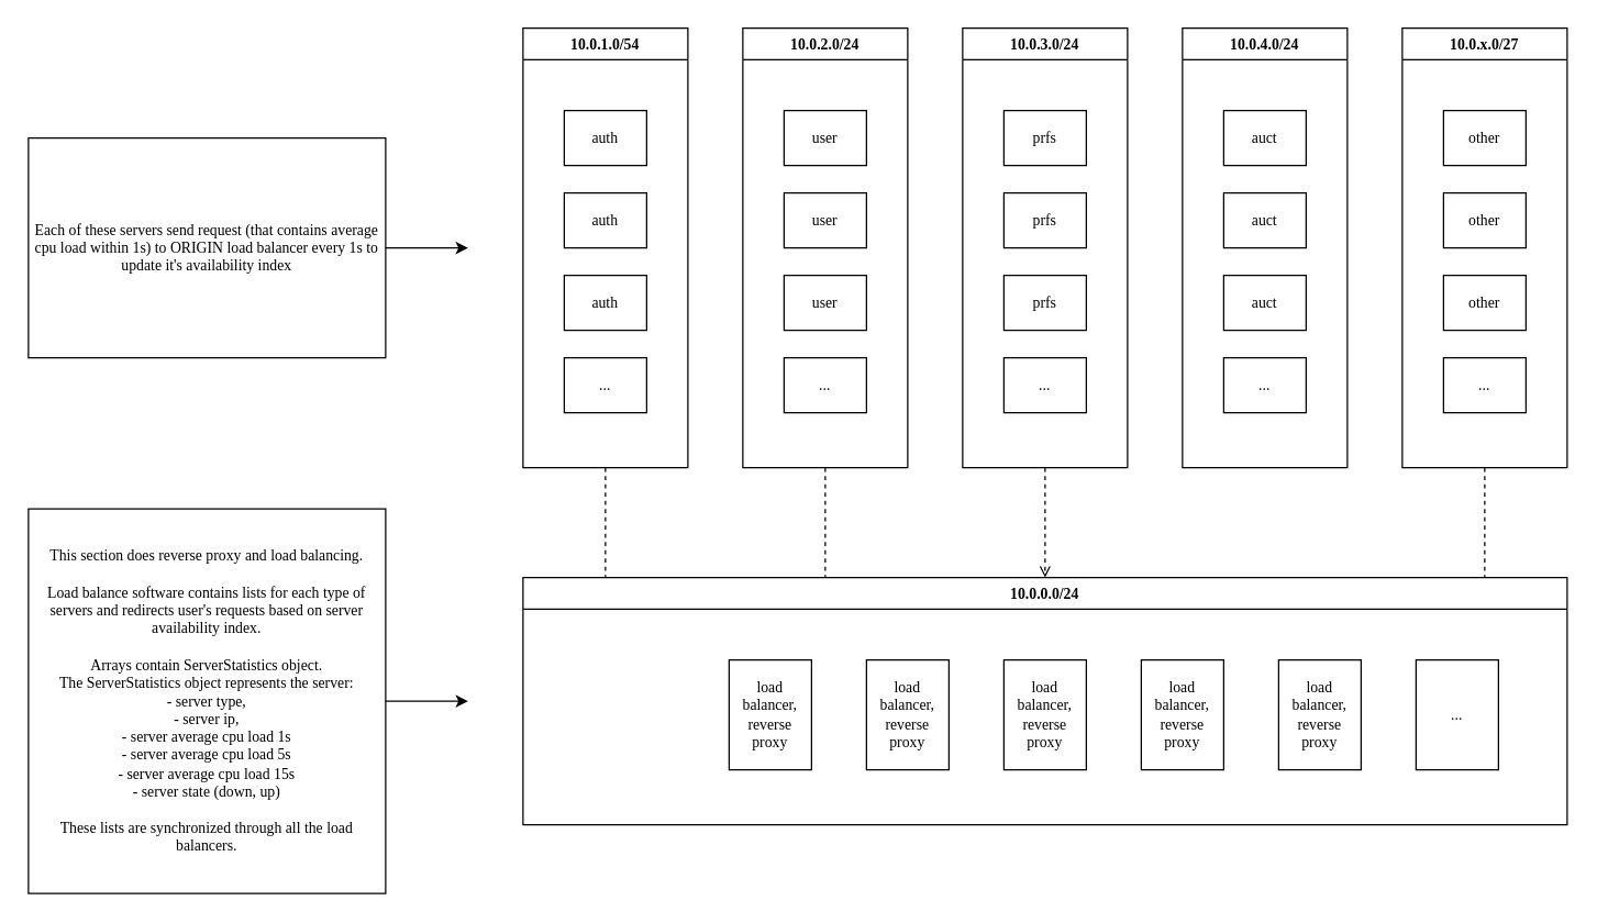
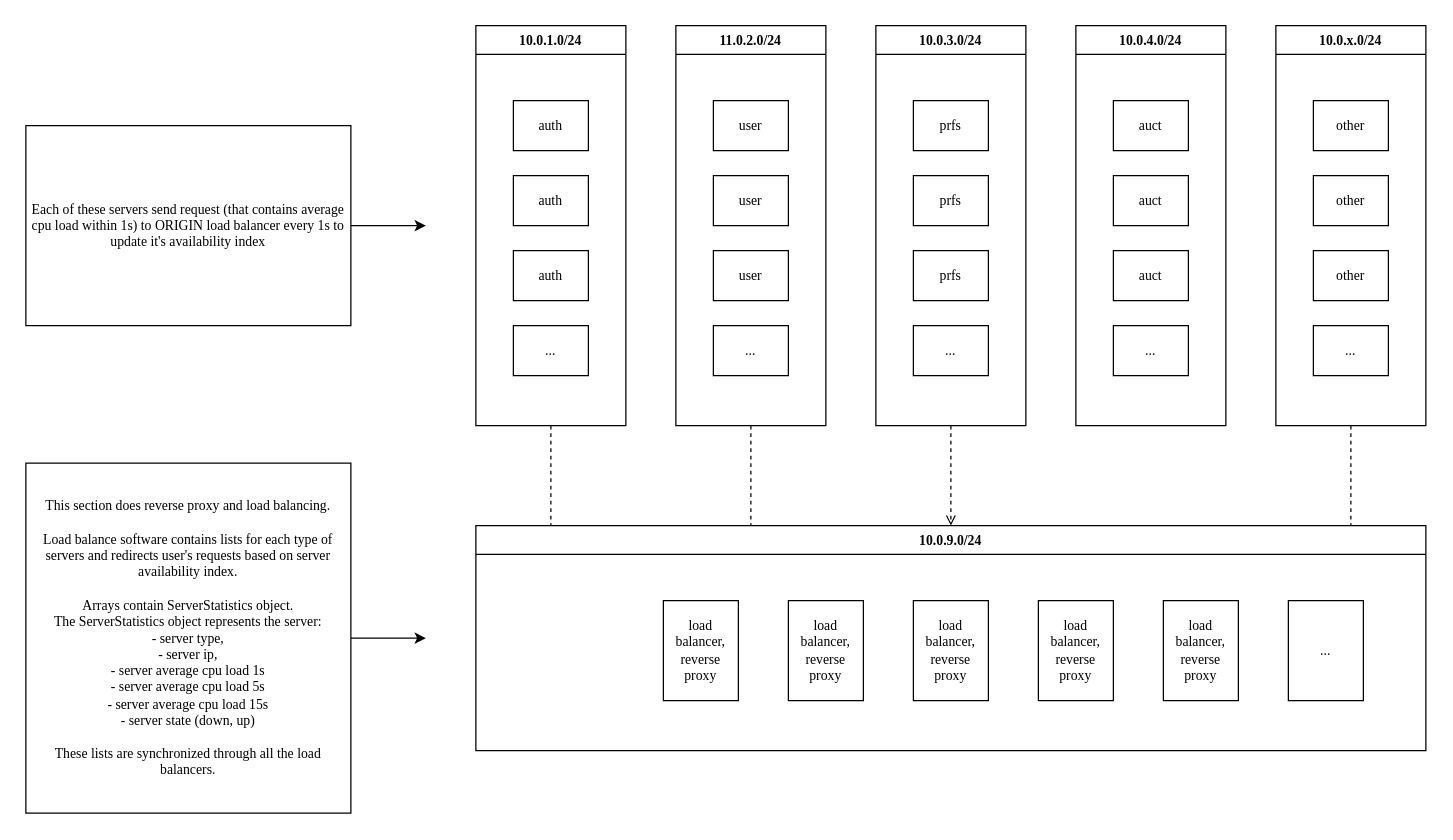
  <mxCell id="0" />
  <mxCell id="1" parent="0" />
  <mxCell id="2" style="edgeStyle=elbowEdgeStyle;rounded=0;orthogonalLoop=1;jettySize=auto;elbow=vertical;html=1;exitX=0.5;exitY=1;exitDx=0;exitDy=0;dashed=1;fontFamily=Montserrat;fontSource=https%3A%2F%2Ffonts.googleapis.com%2Fcss%3Ffamily%3DMontserrat;fontSize=11;startArrow=none;startFill=0;endArrow=none;endFill=0;" edge="1" parent="1" source="3" target="33"><mxGeometry relative="1" as="geometry"><Array as="points"><mxPoint x="670" y="420" /></Array></mxGeometry></mxCell>
- <mxCell id="3" value="10.0.2.0/24" style="swimlane;whiteSpace=wrap;html=1;fontFamily=Montserrat;fontSource=https%3A%2F%2Ffonts.googleapis.com%2Fcss%3Ffamily%3DMontserrat;fontSize=11;container=1;collapsible=0;" vertex="1" parent="1"><mxGeometry x="540" y="20" width="120" height="320" as="geometry" /></mxCell>
+ <mxCell id="3" value="11.0.2.0/24" style="swimlane;whiteSpace=wrap;html=1;fontFamily=Montserrat;fontSource=https%3A%2F%2Ffonts.googleapis.com%2Fcss%3Ffamily%3DMontserrat;fontSize=11;container=1;collapsible=0;" vertex="1" parent="1"><mxGeometry x="540" y="20" width="120" height="320" as="geometry" /></mxCell>
  <mxCell id="4" value="..." style="rounded=0;whiteSpace=wrap;html=1;fontFamily=Montserrat;fontSource=https%3A%2F%2Ffonts.googleapis.com%2Fcss%3Ffamily%3DMontserrat;fontSize=11;" vertex="1" parent="3"><mxGeometry x="30" y="240" width="60" height="40" as="geometry" /></mxCell>
  <mxCell id="5" value="user" style="rounded=0;whiteSpace=wrap;html=1;fontFamily=Montserrat;fontSource=https%3A%2F%2Ffonts.googleapis.com%2Fcss%3Ffamily%3DMontserrat;fontSize=11;" vertex="1" parent="3"><mxGeometry x="30" y="60" width="60" height="40" as="geometry" /></mxCell>
  <mxCell id="6" value="user" style="rounded=0;whiteSpace=wrap;html=1;fontFamily=Montserrat;fontSource=https%3A%2F%2Ffonts.googleapis.com%2Fcss%3Ffamily%3DMontserrat;fontSize=11;" vertex="1" parent="3"><mxGeometry x="30" y="120" width="60" height="40" as="geometry" /></mxCell>
  <mxCell id="7" value="user" style="rounded=0;whiteSpace=wrap;html=1;fontFamily=Montserrat;fontSource=https%3A%2F%2Ffonts.googleapis.com%2Fcss%3Ffamily%3DMontserrat;fontSize=11;" vertex="1" parent="3"><mxGeometry x="30" y="180" width="60" height="40" as="geometry" /></mxCell>
  <mxCell id="8" style="edgeStyle=elbowEdgeStyle;rounded=0;orthogonalLoop=1;jettySize=auto;html=1;exitX=0.5;exitY=1;exitDx=0;exitDy=0;fontFamily=Montserrat;fontSource=https%3A%2F%2Ffonts.googleapis.com%2Fcss%3Ffamily%3DMontserrat;fontSize=11;startArrow=none;startFill=0;endArrow=none;endFill=0;dashed=1;elbow=vertical;" edge="1" parent="1" source="9" target="33"><mxGeometry relative="1" as="geometry"><Array as="points"><mxPoint x="570" y="420" /></Array></mxGeometry></mxCell>
- <mxCell id="9" value="10.0.1.0/54" style="swimlane;whiteSpace=wrap;html=1;fontFamily=Montserrat;fontSource=https%3A%2F%2Ffonts.googleapis.com%2Fcss%3Ffamily%3DMontserrat;fontSize=11;container=1;collapsible=0;" vertex="1" parent="1"><mxGeometry x="380" y="20" width="120" height="320" as="geometry" /></mxCell>
+ <mxCell id="9" value="10.0.1.0/24" style="swimlane;whiteSpace=wrap;html=1;fontFamily=Montserrat;fontSource=https%3A%2F%2Ffonts.googleapis.com%2Fcss%3Ffamily%3DMontserrat;fontSize=11;container=1;collapsible=0;" vertex="1" parent="1"><mxGeometry x="380" y="20" width="120" height="320" as="geometry" /></mxCell>
  <mxCell id="10" value="auth" style="rounded=0;whiteSpace=wrap;html=1;fontFamily=Montserrat;fontSource=https%3A%2F%2Ffonts.googleapis.com%2Fcss%3Ffamily%3DMontserrat;fontSize=11;" vertex="1" parent="9"><mxGeometry x="30" y="60" width="60" height="40" as="geometry" /></mxCell>
  <mxCell id="11" value="auth" style="rounded=0;whiteSpace=wrap;html=1;fontFamily=Montserrat;fontSource=https%3A%2F%2Ffonts.googleapis.com%2Fcss%3Ffamily%3DMontserrat;fontSize=11;" vertex="1" parent="9"><mxGeometry x="30" y="120" width="60" height="40" as="geometry" /></mxCell>
  <mxCell id="12" value="auth" style="rounded=0;whiteSpace=wrap;html=1;fontFamily=Montserrat;fontSource=https%3A%2F%2Ffonts.googleapis.com%2Fcss%3Ffamily%3DMontserrat;fontSize=11;" vertex="1" parent="9"><mxGeometry x="30" y="180" width="60" height="40" as="geometry" /></mxCell>
  <mxCell id="13" value="..." style="rounded=0;whiteSpace=wrap;html=1;fontFamily=Montserrat;fontSource=https%3A%2F%2Ffonts.googleapis.com%2Fcss%3Ffamily%3DMontserrat;fontSize=11;" vertex="1" parent="9"><mxGeometry x="30" y="240" width="60" height="40" as="geometry" /></mxCell>
  <mxCell id="14" style="edgeStyle=elbowEdgeStyle;rounded=0;orthogonalLoop=1;jettySize=auto;elbow=vertical;html=1;exitX=0.5;exitY=1;exitDx=0;exitDy=0;dashed=1;fontFamily=Montserrat;fontSource=https%3A%2F%2Ffonts.googleapis.com%2Fcss%3Ffamily%3DMontserrat;fontSize=11;startArrow=none;startFill=0;endArrow=open;endFill=0;" edge="1" parent="1" source="15" target="33"><mxGeometry relative="1" as="geometry" /></mxCell>
  <mxCell id="15" value="10.0.3.0/24" style="swimlane;whiteSpace=wrap;html=1;fontFamily=Montserrat;fontSource=https%3A%2F%2Ffonts.googleapis.com%2Fcss%3Ffamily%3DMontserrat;fontSize=11;container=1;collapsible=0;startSize=23;" vertex="1" parent="1"><mxGeometry x="700" y="20" width="120" height="320" as="geometry" /></mxCell>
  <mxCell id="16" value="..." style="rounded=0;whiteSpace=wrap;html=1;fontFamily=Montserrat;fontSource=https%3A%2F%2Ffonts.googleapis.com%2Fcss%3Ffamily%3DMontserrat;fontSize=11;" vertex="1" parent="15"><mxGeometry x="30" y="240" width="60" height="40" as="geometry" /></mxCell>
  <mxCell id="17" value="&lt;div&gt;prfs&lt;br&gt;&lt;/div&gt;" style="rounded=0;whiteSpace=wrap;html=1;fontFamily=Montserrat;fontSource=https%3A%2F%2Ffonts.googleapis.com%2Fcss%3Ffamily%3DMontserrat;fontSize=11;" vertex="1" parent="15"><mxGeometry x="30" y="60" width="60" height="40" as="geometry" /></mxCell>
  <mxCell id="18" value="&lt;div&gt;prfs&lt;br&gt;&lt;/div&gt;" style="rounded=0;whiteSpace=wrap;html=1;fontFamily=Montserrat;fontSource=https%3A%2F%2Ffonts.googleapis.com%2Fcss%3Ffamily%3DMontserrat;fontSize=11;" vertex="1" parent="15"><mxGeometry x="30" y="120" width="60" height="40" as="geometry" /></mxCell>
  <mxCell id="19" value="&lt;div&gt;prfs&lt;br&gt;&lt;/div&gt;" style="rounded=0;whiteSpace=wrap;html=1;fontFamily=Montserrat;fontSource=https%3A%2F%2Ffonts.googleapis.com%2Fcss%3Ffamily%3DMontserrat;fontSize=11;" vertex="1" parent="15"><mxGeometry x="30" y="180" width="60" height="40" as="geometry" /></mxCell>
  <mxCell id="20" value="10.0.4.0/24" style="swimlane;whiteSpace=wrap;html=1;fontFamily=Montserrat;fontSource=https%3A%2F%2Ffonts.googleapis.com%2Fcss%3Ffamily%3DMontserrat;fontSize=11;container=1;collapsible=0;" vertex="1" parent="1"><mxGeometry x="860" y="20" width="120" height="320" as="geometry" /></mxCell>
  <mxCell id="21" value="..." style="rounded=0;whiteSpace=wrap;html=1;fontFamily=Montserrat;fontSource=https%3A%2F%2Ffonts.googleapis.com%2Fcss%3Ffamily%3DMontserrat;fontSize=11;" vertex="1" parent="20"><mxGeometry x="30" y="240" width="60" height="40" as="geometry" /></mxCell>
  <mxCell id="22" value="&lt;div&gt;auct&lt;br&gt;&lt;/div&gt;" style="rounded=0;whiteSpace=wrap;html=1;fontFamily=Montserrat;fontSource=https%3A%2F%2Ffonts.googleapis.com%2Fcss%3Ffamily%3DMontserrat;fontSize=11;" vertex="1" parent="20"><mxGeometry x="30" y="60" width="60" height="40" as="geometry" /></mxCell>
  <mxCell id="23" value="&lt;div&gt;auct&lt;br&gt;&lt;/div&gt;" style="rounded=0;whiteSpace=wrap;html=1;fontFamily=Montserrat;fontSource=https%3A%2F%2Ffonts.googleapis.com%2Fcss%3Ffamily%3DMontserrat;fontSize=11;" vertex="1" parent="20"><mxGeometry x="30" y="120" width="60" height="40" as="geometry" /></mxCell>
  <mxCell id="24" value="&lt;div&gt;auct&lt;br&gt;&lt;/div&gt;" style="rounded=0;whiteSpace=wrap;html=1;fontFamily=Montserrat;fontSource=https%3A%2F%2Ffonts.googleapis.com%2Fcss%3Ffamily%3DMontserrat;fontSize=11;" vertex="1" parent="20"><mxGeometry x="30" y="180" width="60" height="40" as="geometry" /></mxCell>
  <mxCell id="25" style="edgeStyle=elbowEdgeStyle;rounded=0;orthogonalLoop=1;jettySize=auto;elbow=vertical;html=1;exitX=0.5;exitY=1;exitDx=0;exitDy=0;dashed=1;fontFamily=Montserrat;fontSource=https%3A%2F%2Ffonts.googleapis.com%2Fcss%3Ffamily%3DMontserrat;fontSize=11;startArrow=none;startFill=0;endArrow=none;endFill=0;" edge="1" parent="1" source="26" target="33"><mxGeometry relative="1" as="geometry"><Array as="points"><mxPoint x="1050" y="420" /></Array></mxGeometry></mxCell>
- <mxCell id="26" value="10.0.x.0/27" style="swimlane;whiteSpace=wrap;html=1;fontFamily=Montserrat;fontSource=https%3A%2F%2Ffonts.googleapis.com%2Fcss%3Ffamily%3DMontserrat;fontSize=11;container=1;collapsible=0;" vertex="1" parent="1"><mxGeometry x="1020" y="20" width="120" height="320" as="geometry" /></mxCell>
+ <mxCell id="26" value="10.0.x.0/24" style="swimlane;whiteSpace=wrap;html=1;fontFamily=Montserrat;fontSource=https%3A%2F%2Ffonts.googleapis.com%2Fcss%3Ffamily%3DMontserrat;fontSize=11;container=1;collapsible=0;" vertex="1" parent="1"><mxGeometry x="1020" y="20" width="120" height="320" as="geometry" /></mxCell>
  <mxCell id="27" value="..." style="rounded=0;whiteSpace=wrap;html=1;fontFamily=Montserrat;fontSource=https%3A%2F%2Ffonts.googleapis.com%2Fcss%3Ffamily%3DMontserrat;fontSize=11;" vertex="1" parent="26"><mxGeometry x="30" y="240" width="60" height="40" as="geometry" /></mxCell>
  <mxCell id="28" value="&lt;div&gt;other&lt;br&gt;&lt;/div&gt;" style="rounded=0;whiteSpace=wrap;html=1;fontFamily=Montserrat;fontSource=https%3A%2F%2Ffonts.googleapis.com%2Fcss%3Ffamily%3DMontserrat;fontSize=11;" vertex="1" parent="26"><mxGeometry x="30" y="60" width="60" height="40" as="geometry" /></mxCell>
  <mxCell id="29" value="&lt;div&gt;other&lt;br&gt;&lt;/div&gt;" style="rounded=0;whiteSpace=wrap;html=1;fontFamily=Montserrat;fontSource=https%3A%2F%2Ffonts.googleapis.com%2Fcss%3Ffamily%3DMontserrat;fontSize=11;" vertex="1" parent="26"><mxGeometry x="30" y="120" width="60" height="40" as="geometry" /></mxCell>
  <mxCell id="30" value="&lt;div&gt;other&lt;br&gt;&lt;/div&gt;" style="rounded=0;whiteSpace=wrap;html=1;fontFamily=Montserrat;fontSource=https%3A%2F%2Ffonts.googleapis.com%2Fcss%3Ffamily%3DMontserrat;fontSize=11;" vertex="1" parent="26"><mxGeometry x="30" y="180" width="60" height="40" as="geometry" /></mxCell>
  <mxCell id="31" style="rounded=0;orthogonalLoop=1;jettySize=auto;html=1;exitX=1;exitY=0.5;exitDx=0;exitDy=0;fontFamily=Montserrat;fontSource=https%3A%2F%2Ffonts.googleapis.com%2Fcss%3Ffamily%3DMontserrat;fontSize=11;endArrow=classic;endFill=1;startArrow=none;startFill=0;" edge="1" parent="1" source="32"><mxGeometry relative="1" as="geometry"><mxPoint x="340" y="180" as="targetPoint" /></mxGeometry></mxCell>
  <mxCell id="32" value="Each of these servers send request (that contains average cpu load within 1s) to ORIGIN load balancer every 1s to update it's availability index" style="rounded=0;whiteSpace=wrap;html=1;shadow=0;glass=0;sketch=0;fontFamily=Montserrat;fontSource=https%3A%2F%2Ffonts.googleapis.com%2Fcss%3Ffamily%3DMontserrat;fontSize=11;" vertex="1" parent="1"><mxGeometry x="20" y="100" width="260" height="160" as="geometry" /></mxCell>
- <mxCell id="33" value="10.0.0.0/24" style="swimlane;whiteSpace=wrap;html=1;fontFamily=Montserrat;fontSource=https%3A%2F%2Ffonts.googleapis.com%2Fcss%3Ffamily%3DMontserrat;fontSize=11;container=1;collapsible=0;startSize=23;" vertex="1" parent="1"><mxGeometry x="380" y="420" width="760" height="180" as="geometry" /></mxCell>
+ <mxCell id="33" value="10.0.9.0/24" style="swimlane;whiteSpace=wrap;html=1;fontFamily=Montserrat;fontSource=https%3A%2F%2Ffonts.googleapis.com%2Fcss%3Ffamily%3DMontserrat;fontSize=11;container=1;collapsible=0;startSize=23;" vertex="1" parent="1"><mxGeometry x="380" y="420" width="760" height="180" as="geometry" /></mxCell>
  <mxCell id="34" value="..." style="rounded=0;whiteSpace=wrap;html=1;fontFamily=Montserrat;fontSource=https%3A%2F%2Ffonts.googleapis.com%2Fcss%3Ffamily%3DMontserrat;fontSize=11;" vertex="1" parent="33"><mxGeometry x="650" y="60" width="60" height="80" as="geometry" /></mxCell>
  <mxCell id="35" value="load balancer, reverse proxy" style="rounded=0;whiteSpace=wrap;html=1;fontFamily=Montserrat;fontSource=https%3A%2F%2Ffonts.googleapis.com%2Fcss%3Ffamily%3DMontserrat;fontSize=11;" vertex="1" parent="33"><mxGeometry x="150" y="60" width="60" height="80" as="geometry" /></mxCell>
  <mxCell id="36" value="load balancer, reverse proxy" style="rounded=0;whiteSpace=wrap;html=1;fontFamily=Montserrat;fontSource=https%3A%2F%2Ffonts.googleapis.com%2Fcss%3Ffamily%3DMontserrat;fontSize=11;" vertex="1" parent="33"><mxGeometry x="250" y="60" width="60" height="80" as="geometry" /></mxCell>
  <mxCell id="37" value="load balancer, reverse proxy" style="rounded=0;whiteSpace=wrap;html=1;fontFamily=Montserrat;fontSource=https%3A%2F%2Ffonts.googleapis.com%2Fcss%3Ffamily%3DMontserrat;fontSize=11;" vertex="1" parent="33"><mxGeometry x="350" y="60" width="60" height="80" as="geometry" /></mxCell>
  <mxCell id="38" value="load balancer, reverse proxy" style="rounded=0;whiteSpace=wrap;html=1;fontFamily=Montserrat;fontSource=https%3A%2F%2Ffonts.googleapis.com%2Fcss%3Ffamily%3DMontserrat;fontSize=11;" vertex="1" parent="33"><mxGeometry x="450" y="60" width="60" height="80" as="geometry" /></mxCell>
  <mxCell id="39" value="load balancer, reverse proxy" style="rounded=0;whiteSpace=wrap;html=1;fontFamily=Montserrat;fontSource=https%3A%2F%2Ffonts.googleapis.com%2Fcss%3Ffamily%3DMontserrat;fontSize=11;" vertex="1" parent="33"><mxGeometry x="550" y="60" width="60" height="80" as="geometry" /></mxCell>
  <mxCell id="40" style="rounded=0;orthogonalLoop=1;jettySize=auto;html=1;exitX=1;exitY=0.5;exitDx=0;exitDy=0;fontFamily=Montserrat;fontSource=https%3A%2F%2Ffonts.googleapis.com%2Fcss%3Ffamily%3DMontserrat;fontSize=11;endArrow=classic;endFill=1;startArrow=none;startFill=0;" edge="1" parent="1" source="41"><mxGeometry relative="1" as="geometry"><mxPoint x="340" y="510" as="targetPoint" /></mxGeometry></mxCell>
  <mxCell id="41" value="This section does reverse proxy and load balancing.&lt;br&gt;&lt;br&gt;Load balance software contains lists for each type of servers and redirects user's requests based on server availability index.&lt;br&gt;&lt;br&gt;Arrays contain ServerStatistics object.&lt;br&gt;The ServerStatistics object represents the server:&lt;br&gt; - server type,&lt;br&gt;- server ip,&lt;br&gt;- server average cpu load 1s&lt;br&gt;- server average cpu load 5s&lt;br&gt;- server average cpu load 15s&lt;br&gt;&lt;div&gt;- server state (down, up)&lt;br&gt;&lt;/div&gt;&lt;div&gt;&lt;br&gt;&lt;/div&gt;These lists are synchronized through all the load balancers." style="rounded=0;whiteSpace=wrap;html=1;shadow=0;glass=0;sketch=0;fontFamily=Montserrat;fontSource=https%3A%2F%2Ffonts.googleapis.com%2Fcss%3Ffamily%3DMontserrat;fontSize=11;" vertex="1" parent="1"><mxGeometry x="20" y="370" width="260" height="280" as="geometry" /></mxCell>
